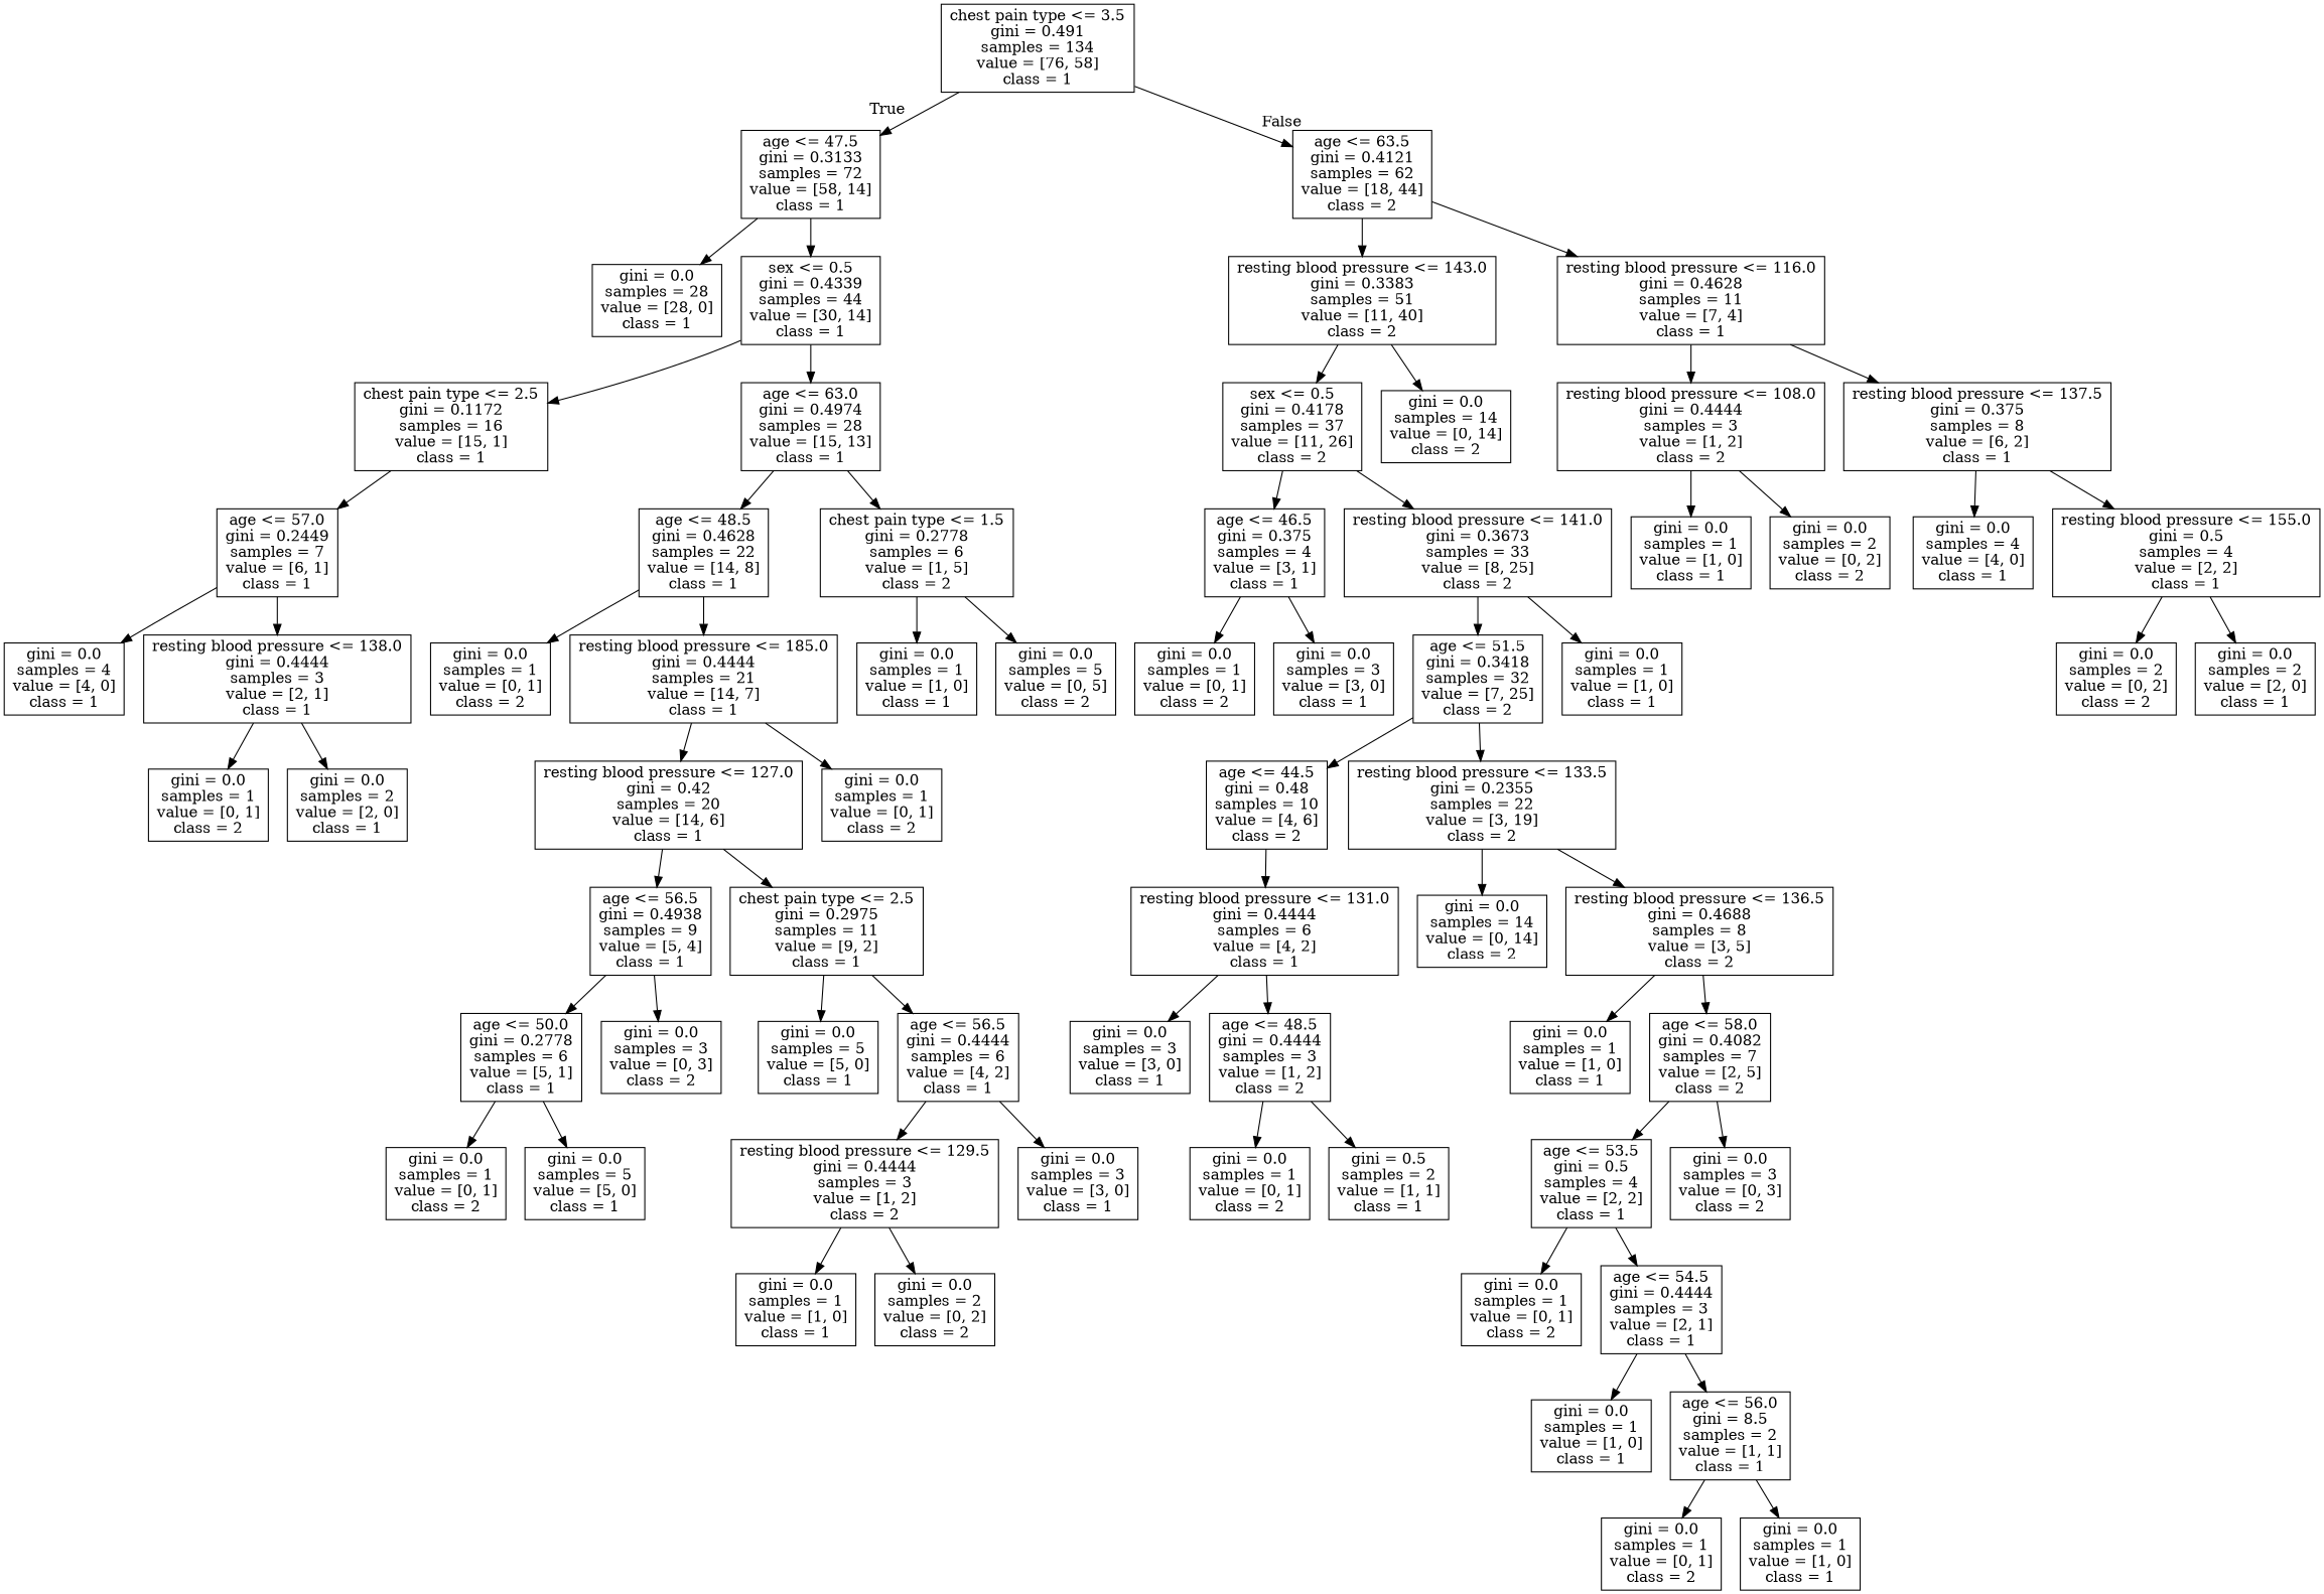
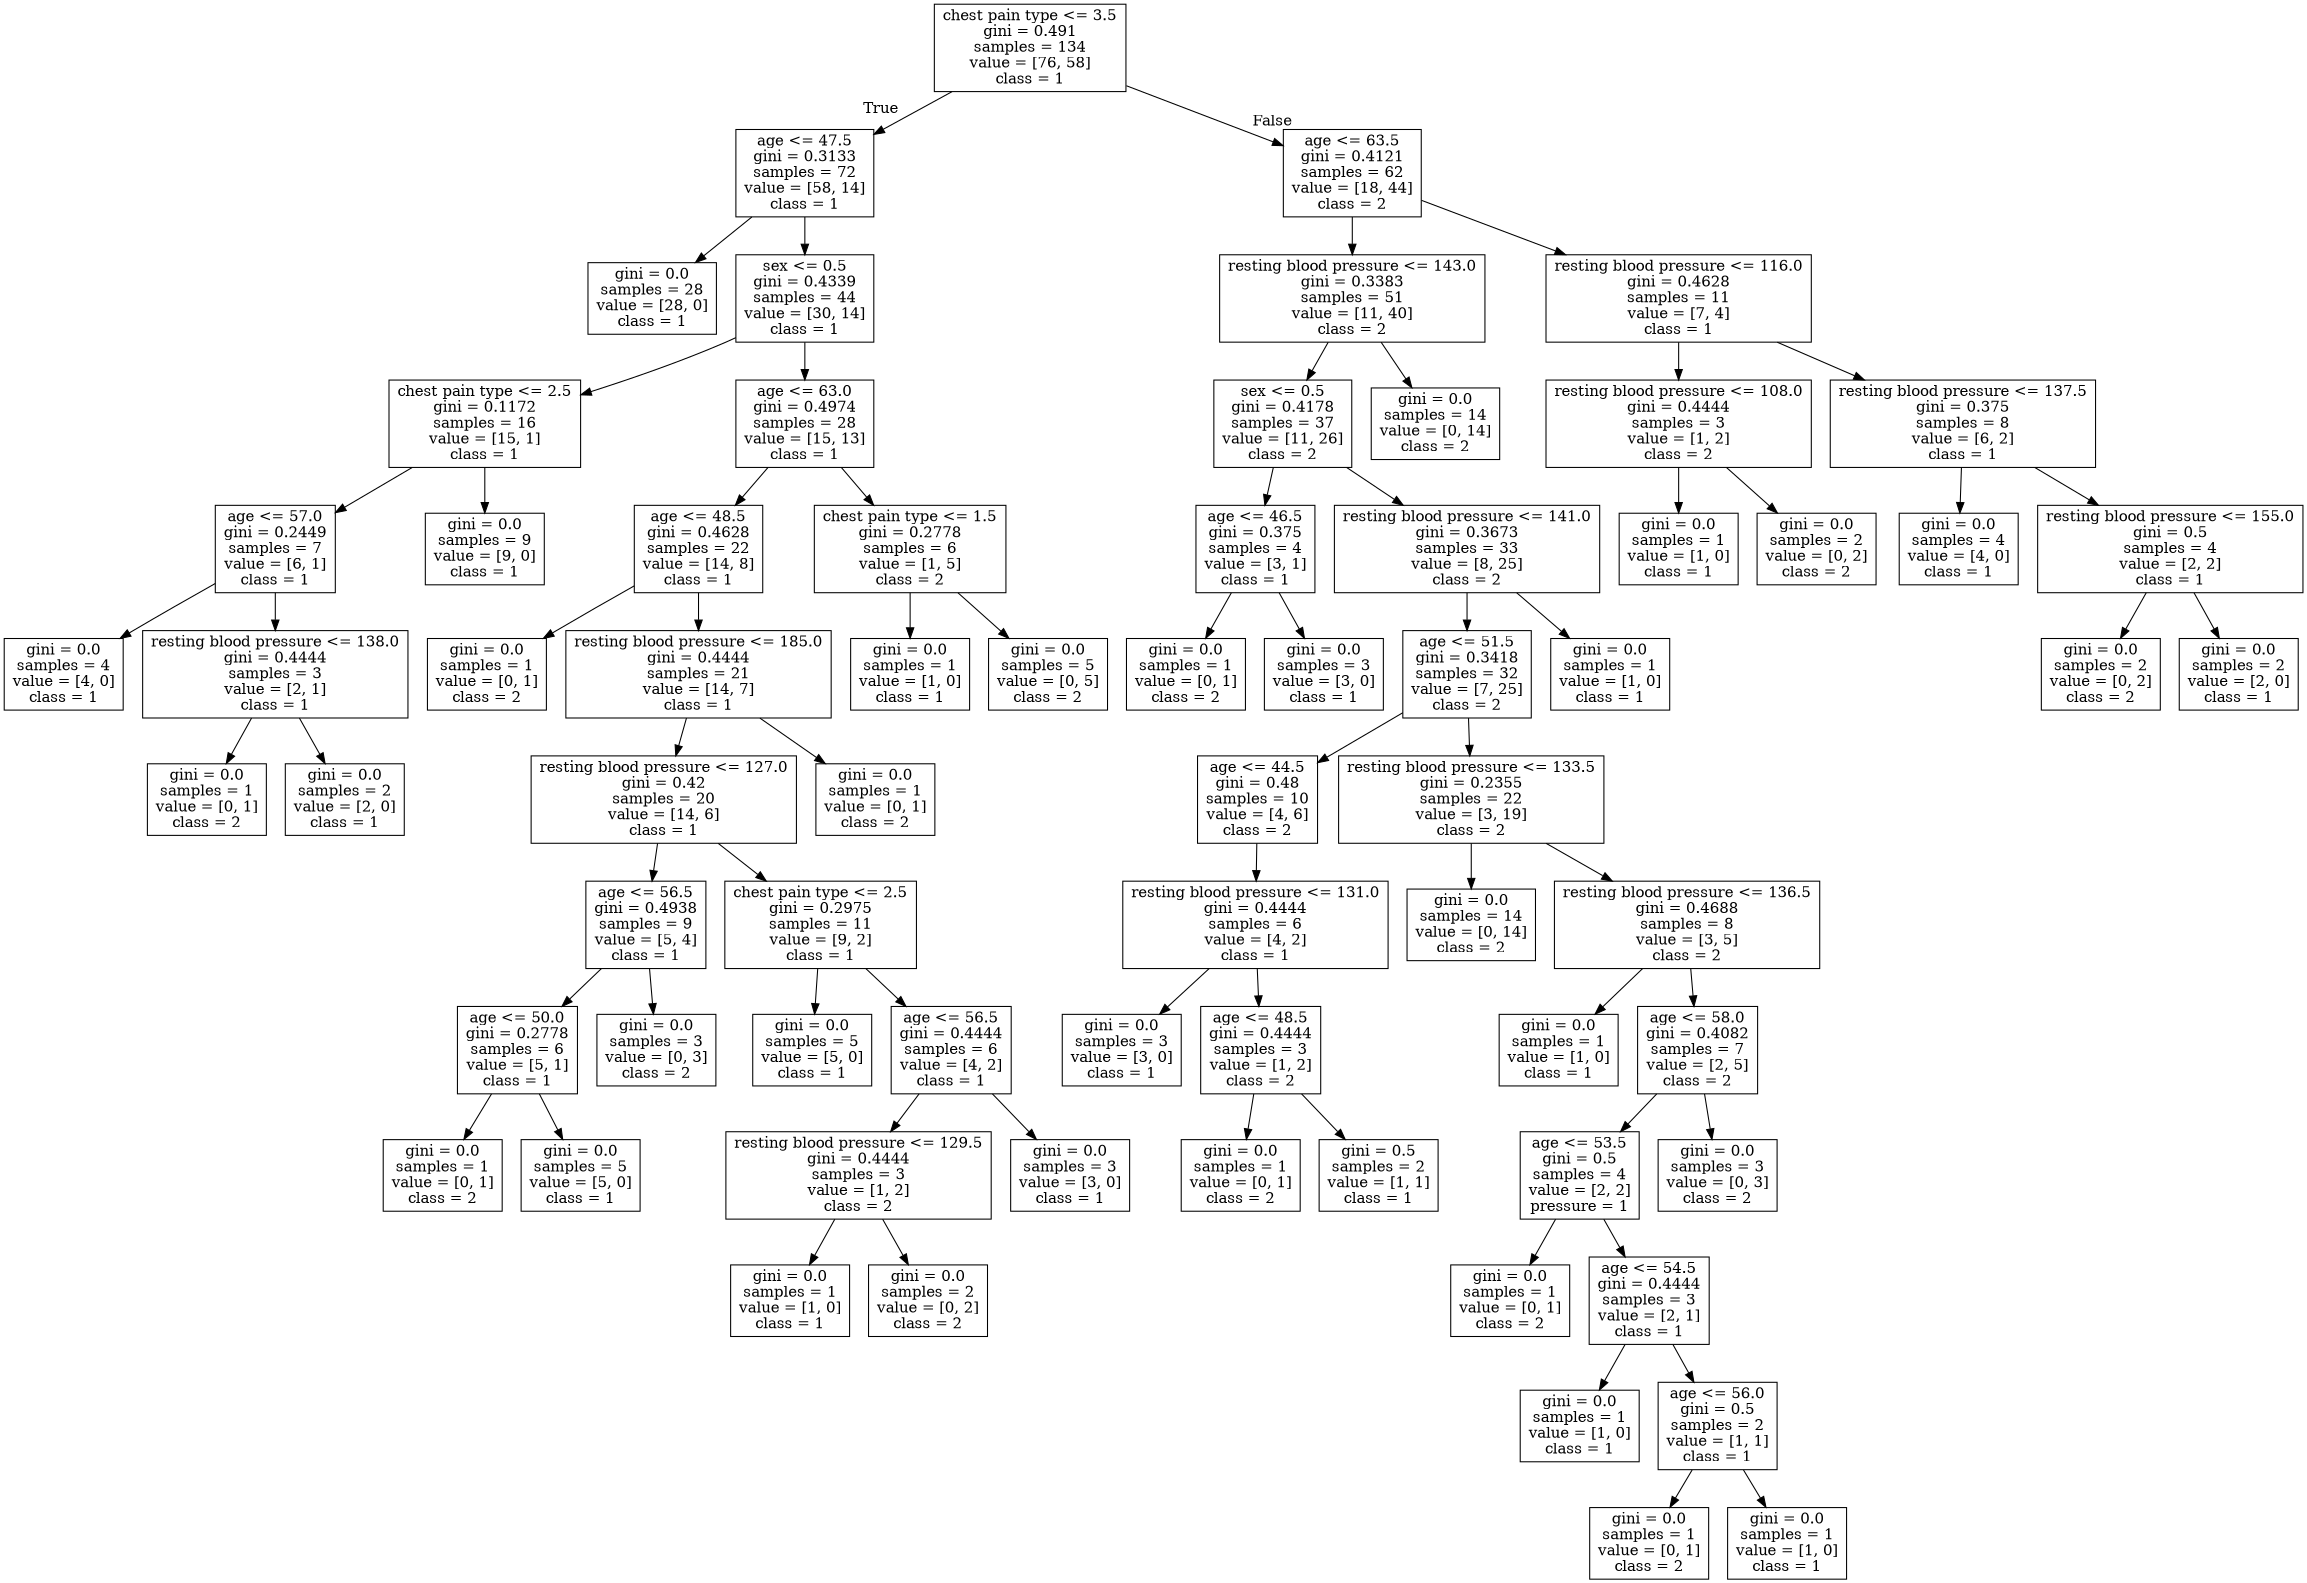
  digraph {
    node [shape=box]
    n1 [label="chest pain type <= 3.5\ngini = 0.491\nsamples = 134\nvalue = [76, 58]\nclass = 1"]
    n2 [label="age <= 47.5\ngini = 0.3133\nsamples = 72\nvalue = [58, 14]\nclass = 1"]
    n3 [label="age <= 63.5\ngini = 0.4121\nsamples = 62\nvalue = [18, 44]\nclass = 2"]
    n4 [label="gini = 0.0\nsamples = 28\nvalue = [28, 0]\nclass = 1"]
    n5 [label="sex <= 0.5\ngini = 0.4339\nsamples = 44\nvalue = [30, 14]\nclass = 1"]
    n6 [label="resting blood pressure <= 143.0\ngini = 0.3383\nsamples = 51\nvalue = [11, 40]\nclass = 2"]
    n7 [label="resting blood pressure <= 116.0\ngini = 0.4628\nsamples = 11\nvalue = [7, 4]\nclass = 1"]
    n8 [label="chest pain type <= 2.5\ngini = 0.1172\nsamples = 16\nvalue = [15, 1]\nclass = 1"]
    n9 [label="age <= 63.0\ngini = 0.4974\nsamples = 28\nvalue = [15, 13]\nclass = 1"]
    n10 [label="age <= 57.0\ngini = 0.2449\nsamples = 7\nvalue = [6, 1]\nclass = 1"]
+   n11 [label="gini = 0.0\nsamples = 9\nvalue = [9, 0]\nclass = 1"]
    n12 [label="age <= 48.5\ngini = 0.4628\nsamples = 22\nvalue = [14, 8]\nclass = 1"]
    n13 [label="chest pain type <= 1.5\ngini = 0.2778\nsamples = 6\nvalue = [1, 5]\nclass = 2"]
    n14 [label="gini = 0.0\nsamples = 4\nvalue = [4, 0]\nclass = 1"]
    n15 [label="resting blood pressure <= 138.0\ngini = 0.4444\nsamples = 3\nvalue = [2, 1]\nclass = 1"]
    n16 [label="gini = 0.0\nsamples = 1\nvalue = [0, 1]\nclass = 2"]
    n17 [label="gini = 0.0\nsamples = 2\nvalue = [2, 0]\nclass = 1"]
    n18 [label="gini = 0.0\nsamples = 1\nvalue = [0, 1]\nclass = 2"]
    n19 [label="resting blood pressure <= 185.0\ngini = 0.4444\nsamples = 21\nvalue = [14, 7]\nclass = 1"]
    n20 [label="gini = 0.0\nsamples = 1\nvalue = [1, 0]\nclass = 1"]
    n21 [label="gini = 0.0\nsamples = 5\nvalue = [0, 5]\nclass = 2"]
    n22 [label="resting blood pressure <= 127.0\ngini = 0.42\nsamples = 20\nvalue = [14, 6]\nclass = 1"]
    n23 [label="gini = 0.0\nsamples = 1\nvalue = [0, 1]\nclass = 2"]
    n24 [label="age <= 56.5\ngini = 0.4938\nsamples = 9\nvalue = [5, 4]\nclass = 1"]
    n25 [label="chest pain type <= 2.5\ngini = 0.2975\nsamples = 11\nvalue = [9, 2]\nclass = 1"]
    n26 [label="age <= 50.0\ngini = 0.2778\nsamples = 6\nvalue = [5, 1]\nclass = 1"]
    n27 [label="gini = 0.0\nsamples = 3\nvalue = [0, 3]\nclass = 2"]
    n28 [label="gini = 0.0\nsamples = 5\nvalue = [5, 0]\nclass = 1"]
    n29 [label="age <= 56.5\ngini = 0.4444\nsamples = 6\nvalue = [4, 2]\nclass = 1"]
    n30 [label="gini = 0.0\nsamples = 1\nvalue = [0, 1]\nclass = 2"]
    n31 [label="gini = 0.0\nsamples = 5\nvalue = [5, 0]\nclass = 1"]
    n32 [label="resting blood pressure <= 129.5\ngini = 0.4444\nsamples = 3\nvalue = [1, 2]\nclass = 2"]
    n33 [label="gini = 0.0\nsamples = 3\nvalue = [3, 0]\nclass = 1"]
    n34 [label="gini = 0.0\nsamples = 1\nvalue = [1, 0]\nclass = 1"]
    n35 [label="gini = 0.0\nsamples = 2\nvalue = [0, 2]\nclass = 2"]
    n36 [label="sex <= 0.5\ngini = 0.4178\nsamples = 37\nvalue = [11, 26]\nclass = 2"]
    n37 [label="gini = 0.0\nsamples = 14\nvalue = [0, 14]\nclass = 2"]
    n38 [label="resting blood pressure <= 108.0\ngini = 0.4444\nsamples = 3\nvalue = [1, 2]\nclass = 2"]
    n39 [label="resting blood pressure <= 137.5\ngini = 0.375\nsamples = 8\nvalue = [6, 2]\nclass = 1"]
    n40 [label="age <= 46.5\ngini = 0.375\nsamples = 4\nvalue = [3, 1]\nclass = 1"]
    n41 [label="resting blood pressure <= 141.0\ngini = 0.3673\nsamples = 33\nvalue = [8, 25]\nclass = 2"]
    n42 [label="gini = 0.0\nsamples = 1\nvalue = [0, 1]\nclass = 2"]
    n43 [label="gini = 0.0\nsamples = 3\nvalue = [3, 0]\nclass = 1"]
    n44 [label="age <= 51.5\ngini = 0.3418\nsamples = 32\nvalue = [7, 25]\nclass = 2"]
    n45 [label="gini = 0.0\nsamples = 1\nvalue = [1, 0]\nclass = 1"]
    n46 [label="age <= 44.5\ngini = 0.48\nsamples = 10\nvalue = [4, 6]\nclass = 2"]
    n47 [label="resting blood pressure <= 133.5\ngini = 0.2355\nsamples = 22\nvalue = [3, 19]\nclass = 2"]
    n48 [label="resting blood pressure <= 131.0\ngini = 0.4444\nsamples = 6\nvalue = [4, 2]\nclass = 1"]
    n49 [label="gini = 0.0\nsamples = 14\nvalue = [0, 14]\nclass = 2"]
    n50 [label="resting blood pressure <= 136.5\ngini = 0.4688\nsamples = 8\nvalue = [3, 5]\nclass = 2"]
    n51 [label="gini = 0.0\nsamples = 3\nvalue = [3, 0]\nclass = 1"]
    n52 [label="age <= 48.5\ngini = 0.4444\nsamples = 3\nvalue = [1, 2]\nclass = 2"]
    n53 [label="gini = 0.0\nsamples = 1\nvalue = [0, 1]\nclass = 2"]
    n54 [label="gini = 0.5\nsamples = 2\nvalue = [1, 1]\nclass = 1"]
    n55 [label="gini = 0.0\nsamples = 1\nvalue = [1, 0]\nclass = 1"]
    n56 [label="age <= 58.0\ngini = 0.4082\nsamples = 7\nvalue = [2, 5]\nclass = 2"]
-   n57 [label="age <= 53.5\ngini = 0.5\nsamples = 4\nvalue = [2, 2]\nclass = 1"]
+   n57 [label="age <= 53.5\ngini = 0.5\nsamples = 4\nvalue = [2, 2]\npressure = 1"]
    n58 [label="gini = 0.0\nsamples = 3\nvalue = [0, 3]\nclass = 2"]
    n59 [label="gini = 0.0\nsamples = 1\nvalue = [0, 1]\nclass = 2"]
    n60 [label="age <= 54.5\ngini = 0.4444\nsamples = 3\nvalue = [2, 1]\nclass = 1"]
    n61 [label="gini = 0.0\nsamples = 1\nvalue = [1, 0]\nclass = 1"]
-   n62 [label="age <= 56.0\ngini = 8.5\nsamples = 2\nvalue = [1, 1]\nclass = 1"]
+   n62 [label="age <= 56.0\ngini = 0.5\nsamples = 2\nvalue = [1, 1]\nclass = 1"]
    n63 [label="gini = 0.0\nsamples = 1\nvalue = [0, 1]\nclass = 2"]
    n64 [label="gini = 0.0\nsamples = 1\nvalue = [1, 0]\nclass = 1"]
    n65 [label="gini = 0.0\nsamples = 1\nvalue = [1, 0]\nclass = 1"]
    n66 [label="gini = 0.0\nsamples = 2\nvalue = [0, 2]\nclass = 2"]
    n67 [label="gini = 0.0\nsamples = 4\nvalue = [4, 0]\nclass = 1"]
    n68 [label="resting blood pressure <= 155.0\ngini = 0.5\nsamples = 4\nvalue = [2, 2]\nclass = 1"]
    n69 [label="gini = 0.0\nsamples = 2\nvalue = [0, 2]\nclass = 2"]
    n70 [label="gini = 0.0\nsamples = 2\nvalue = [2, 0]\nclass = 1"]
    n1 -> n2 [headlabel=True labelangle=45 labeldistance=2.5]
    n1 -> n3 [headlabel=False labelangle=-45 labeldistance=2.5]
    n2 -> n4
    n2 -> n5
    n3 -> n6
    n3 -> n7
    n5 -> n8
    n5 -> n9
    n6 -> n36
    n6 -> n37
    n7 -> n38
    n7 -> n39
    n8 -> n10
+   n8 -> n11
    n9 -> n12
    n9 -> n13
    n10 -> n14
    n10 -> n15
    n12 -> n18
    n12 -> n19
    n13 -> n20
    n13 -> n21
    n15 -> n16
    n15 -> n17
    n19 -> n22
    n19 -> n23
    n22 -> n24
    n22 -> n25
    n24 -> n26
    n24 -> n27
    n25 -> n28
    n25 -> n29
    n26 -> n30
    n26 -> n31
    n29 -> n32
    n29 -> n33
    n32 -> n34
    n32 -> n35
    n36 -> n40
    n36 -> n41
    n38 -> n65
    n38 -> n66
    n39 -> n67
    n39 -> n68
    n40 -> n42
    n40 -> n43
    n41 -> n44
    n41 -> n45
    n44 -> n46
    n44 -> n47
    n46 -> n48
    n47 -> n49
    n47 -> n50
    n48 -> n51
    n48 -> n52
    n50 -> n55
    n50 -> n56
    n52 -> n53
    n52 -> n54
    n56 -> n57
    n56 -> n58
    n57 -> n59
    n57 -> n60
    n60 -> n61
    n60 -> n62
    n62 -> n63
    n62 -> n64
    n68 -> n69
    n68 -> n70
  }
